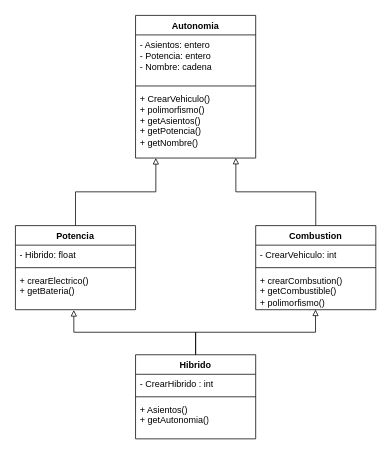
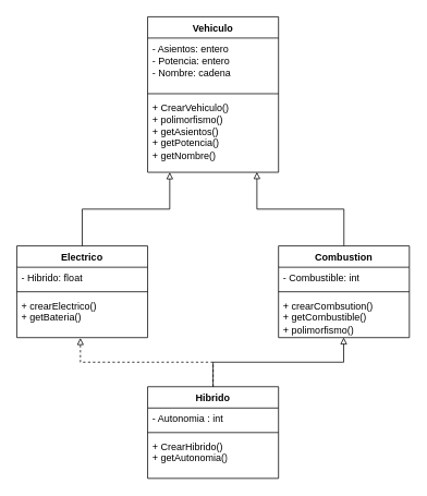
  <mxCell id="0" />
  <mxCell id="1" parent="0" />
- <mxCell id="2" value="Autonomia" style="swimlane;fontStyle=1;align=center;verticalAlign=top;childLayout=stackLayout;horizontal=1;startSize=26;horizontalStack=0;resizeParent=1;resizeParentMax=0;resizeLast=0;collapsible=1;marginBottom=0;whiteSpace=wrap;html=1;" vertex="1" parent="1"><mxGeometry x="180" y="20" width="160" height="190" as="geometry" /></mxCell>
+ <mxCell id="2" value="Vehiculo" style="swimlane;fontStyle=1;align=center;verticalAlign=top;childLayout=stackLayout;horizontal=1;startSize=26;horizontalStack=0;resizeParent=1;resizeParentMax=0;resizeLast=0;collapsible=1;marginBottom=0;whiteSpace=wrap;html=1;" vertex="1" parent="1"><mxGeometry x="180" y="20" width="160" height="190" as="geometry" /></mxCell>
  <mxCell id="3" value="- Asientos: entero&lt;div&gt;- Potencia: entero&lt;/div&gt;&lt;div&gt;- Nombre: cadena&lt;/div&gt;" style="text;strokeColor=none;fillColor=none;align=left;verticalAlign=top;spacingLeft=4;spacingRight=4;overflow=hidden;rotatable=0;points=[[0,0.5],[1,0.5]];portConstraint=eastwest;whiteSpace=wrap;html=1;" vertex="1" parent="2"><mxGeometry y="26" width="160" height="64" as="geometry" /></mxCell>
  <mxCell id="4" value="" style="line;strokeWidth=1;fillColor=none;align=left;verticalAlign=middle;spacingTop=-1;spacingLeft=3;spacingRight=3;rotatable=0;labelPosition=right;points=[];portConstraint=eastwest;strokeColor=inherit;" vertex="1" parent="2"><mxGeometry y="90" width="160" height="8" as="geometry" /></mxCell>
  <mxCell id="5" value="+ CrearVehiculo()&lt;div&gt;+ polimorfismo()&lt;/div&gt;&lt;div&gt;+ getAsientos()&lt;/div&gt;&lt;div&gt;+ getPotencia()&lt;/div&gt;&lt;div&gt;+ getNombre()&lt;/div&gt;" style="text;strokeColor=none;fillColor=none;align=left;verticalAlign=top;spacingLeft=4;spacingRight=4;overflow=hidden;rotatable=0;points=[[0,0.5],[1,0.5]];portConstraint=eastwest;whiteSpace=wrap;html=1;" vertex="1" parent="2"><mxGeometry y="98" width="160" height="92" as="geometry" /></mxCell>
- <mxCell id="6" value="Potencia" style="swimlane;fontStyle=1;align=center;verticalAlign=top;childLayout=stackLayout;horizontal=1;startSize=26;horizontalStack=0;resizeParent=1;resizeParentMax=0;resizeLast=0;collapsible=1;marginBottom=0;whiteSpace=wrap;html=1;" vertex="1" parent="1"><mxGeometry x="20" y="300" width="160" height="112" as="geometry" /></mxCell>
+ <mxCell id="6" value="Electrico" style="swimlane;fontStyle=1;align=center;verticalAlign=top;childLayout=stackLayout;horizontal=1;startSize=26;horizontalStack=0;resizeParent=1;resizeParentMax=0;resizeLast=0;collapsible=1;marginBottom=0;whiteSpace=wrap;html=1;" vertex="1" parent="1"><mxGeometry x="20" y="300" width="160" height="112" as="geometry" /></mxCell>
  <mxCell id="7" value="- Hibrido: float" style="text;strokeColor=none;fillColor=none;align=left;verticalAlign=top;spacingLeft=4;spacingRight=4;overflow=hidden;rotatable=0;points=[[0,0.5],[1,0.5]];portConstraint=eastwest;whiteSpace=wrap;html=1;" vertex="1" parent="6"><mxGeometry y="26" width="160" height="26" as="geometry" /></mxCell>
  <mxCell id="8" value="" style="line;strokeWidth=1;fillColor=none;align=left;verticalAlign=middle;spacingTop=-1;spacingLeft=3;spacingRight=3;rotatable=0;labelPosition=right;points=[];portConstraint=eastwest;strokeColor=inherit;" vertex="1" parent="6"><mxGeometry y="52" width="160" height="8" as="geometry" /></mxCell>
  <mxCell id="9" value="+ crearElectrico()&lt;div&gt;+ getBateria()&lt;/div&gt;" style="text;strokeColor=none;fillColor=none;align=left;verticalAlign=top;spacingLeft=4;spacingRight=4;overflow=hidden;rotatable=0;points=[[0,0.5],[1,0.5]];portConstraint=eastwest;whiteSpace=wrap;html=1;" vertex="1" parent="6"><mxGeometry y="60" width="160" height="52" as="geometry" /></mxCell>
  <mxCell id="10" style="edgeStyle=orthogonalEdgeStyle;rounded=0;orthogonalLoop=1;jettySize=auto;html=1;entryX=0.169;entryY=1;entryDx=0;entryDy=0;entryPerimeter=0;endArrow=block;endFill=0;" edge="1" parent="1" source="6" target="5"><mxGeometry relative="1" as="geometry"><Array as="points"><mxPoint x="100" y="255" /><mxPoint x="207" y="255" /></Array></mxGeometry></mxCell>
  <mxCell id="11" value="Combustion" style="swimlane;fontStyle=1;align=center;verticalAlign=top;childLayout=stackLayout;horizontal=1;startSize=26;horizontalStack=0;resizeParent=1;resizeParentMax=0;resizeLast=0;collapsible=1;marginBottom=0;whiteSpace=wrap;html=1;" vertex="1" parent="1"><mxGeometry x="340" y="300" width="160" height="112" as="geometry" /></mxCell>
- <mxCell id="12" value="- CrearVehiculo: int" style="text;strokeColor=none;fillColor=none;align=left;verticalAlign=top;spacingLeft=4;spacingRight=4;overflow=hidden;rotatable=0;points=[[0,0.5],[1,0.5]];portConstraint=eastwest;whiteSpace=wrap;html=1;" vertex="1" parent="11"><mxGeometry y="26" width="160" height="26" as="geometry" /></mxCell>
+ <mxCell id="12" value="- Combustible: int" style="text;strokeColor=none;fillColor=none;align=left;verticalAlign=top;spacingLeft=4;spacingRight=4;overflow=hidden;rotatable=0;points=[[0,0.5],[1,0.5]];portConstraint=eastwest;whiteSpace=wrap;html=1;" vertex="1" parent="11"><mxGeometry y="26" width="160" height="26" as="geometry" /></mxCell>
  <mxCell id="13" value="" style="line;strokeWidth=1;fillColor=none;align=left;verticalAlign=middle;spacingTop=-1;spacingLeft=3;spacingRight=3;rotatable=0;labelPosition=right;points=[];portConstraint=eastwest;strokeColor=inherit;" vertex="1" parent="11"><mxGeometry y="52" width="160" height="8" as="geometry" /></mxCell>
  <mxCell id="14" value="+ crearCombsution()&lt;div&gt;+ getCombustible()&lt;/div&gt;&lt;div&gt;+ polimorfismo()&lt;/div&gt;" style="text;strokeColor=none;fillColor=none;align=left;verticalAlign=top;spacingLeft=4;spacingRight=4;overflow=hidden;rotatable=0;points=[[0,0.5],[1,0.5]];portConstraint=eastwest;whiteSpace=wrap;html=1;" vertex="1" parent="11"><mxGeometry y="60" width="160" height="52" as="geometry" /></mxCell>
  <mxCell id="15" style="edgeStyle=orthogonalEdgeStyle;rounded=0;orthogonalLoop=1;jettySize=auto;html=1;entryX=0.835;entryY=0.997;entryDx=0;entryDy=0;entryPerimeter=0;endArrow=block;endFill=0;" edge="1" parent="1" source="11" target="5"><mxGeometry relative="1" as="geometry" /></mxCell>
  <mxCell id="16" value="Hibrido" style="swimlane;fontStyle=1;align=center;verticalAlign=top;childLayout=stackLayout;horizontal=1;startSize=26;horizontalStack=0;resizeParent=1;resizeParentMax=0;resizeLast=0;collapsible=1;marginBottom=0;whiteSpace=wrap;html=1;" vertex="1" parent="1"><mxGeometry x="180" y="472" width="160" height="112" as="geometry" /></mxCell>
- <mxCell id="17" value="- CrearHibrido : int" style="text;strokeColor=none;fillColor=none;align=left;verticalAlign=top;spacingLeft=4;spacingRight=4;overflow=hidden;rotatable=0;points=[[0,0.5],[1,0.5]];portConstraint=eastwest;whiteSpace=wrap;html=1;" vertex="1" parent="16"><mxGeometry y="26" width="160" height="26" as="geometry" /></mxCell>
+ <mxCell id="17" value="- Autonomia : int" style="text;strokeColor=none;fillColor=none;align=left;verticalAlign=top;spacingLeft=4;spacingRight=4;overflow=hidden;rotatable=0;points=[[0,0.5],[1,0.5]];portConstraint=eastwest;whiteSpace=wrap;html=1;" vertex="1" parent="16"><mxGeometry y="26" width="160" height="26" as="geometry" /></mxCell>
  <mxCell id="18" value="" style="line;strokeWidth=1;fillColor=none;align=left;verticalAlign=middle;spacingTop=-1;spacingLeft=3;spacingRight=3;rotatable=0;labelPosition=right;points=[];portConstraint=eastwest;strokeColor=inherit;" vertex="1" parent="16"><mxGeometry y="52" width="160" height="8" as="geometry" /></mxCell>
- <mxCell id="19" value="+ Asientos()&lt;div&gt;+ getAutonomia()&lt;/div&gt;" style="text;strokeColor=none;fillColor=none;align=left;verticalAlign=top;spacingLeft=4;spacingRight=4;overflow=hidden;rotatable=0;points=[[0,0.5],[1,0.5]];portConstraint=eastwest;whiteSpace=wrap;html=1;" vertex="1" parent="16"><mxGeometry y="60" width="160" height="52" as="geometry" /></mxCell>
+ <mxCell id="19" value="+ CrearHibrido()&lt;div&gt;+ getAutonomia()&lt;/div&gt;" style="text;strokeColor=none;fillColor=none;align=left;verticalAlign=top;spacingLeft=4;spacingRight=4;overflow=hidden;rotatable=0;points=[[0,0.5],[1,0.5]];portConstraint=eastwest;whiteSpace=wrap;html=1;" vertex="1" parent="16"><mxGeometry y="60" width="160" height="52" as="geometry" /></mxCell>
  <mxCell id="20" style="edgeStyle=orthogonalEdgeStyle;rounded=0;orthogonalLoop=1;jettySize=auto;html=1;entryX=0.498;entryY=0.996;entryDx=0;entryDy=0;entryPerimeter=0;endArrow=block;endFill=0;" edge="1" parent="1" source="16" target="14"><mxGeometry relative="1" as="geometry" /></mxCell>
- <mxCell id="21" style="edgeStyle=orthogonalEdgeStyle;rounded=0;orthogonalLoop=1;jettySize=auto;html=1;entryX=0.486;entryY=1.009;entryDx=0;entryDy=0;entryPerimeter=0;endArrow=block;endFill=0;" edge="1" parent="1" source="16" target="9"><mxGeometry relative="1" as="geometry" /></mxCell>
+ <mxCell id="21" style="edgeStyle=orthogonalEdgeStyle;rounded=0;orthogonalLoop=1;jettySize=auto;html=1;entryX=0.486;entryY=1.009;entryDx=0;entryDy=0;entryPerimeter=0;endArrow=block;endFill=0;dashed=1;" edge="1" parent="1" source="16" target="9"><mxGeometry relative="1" as="geometry" /></mxCell>
